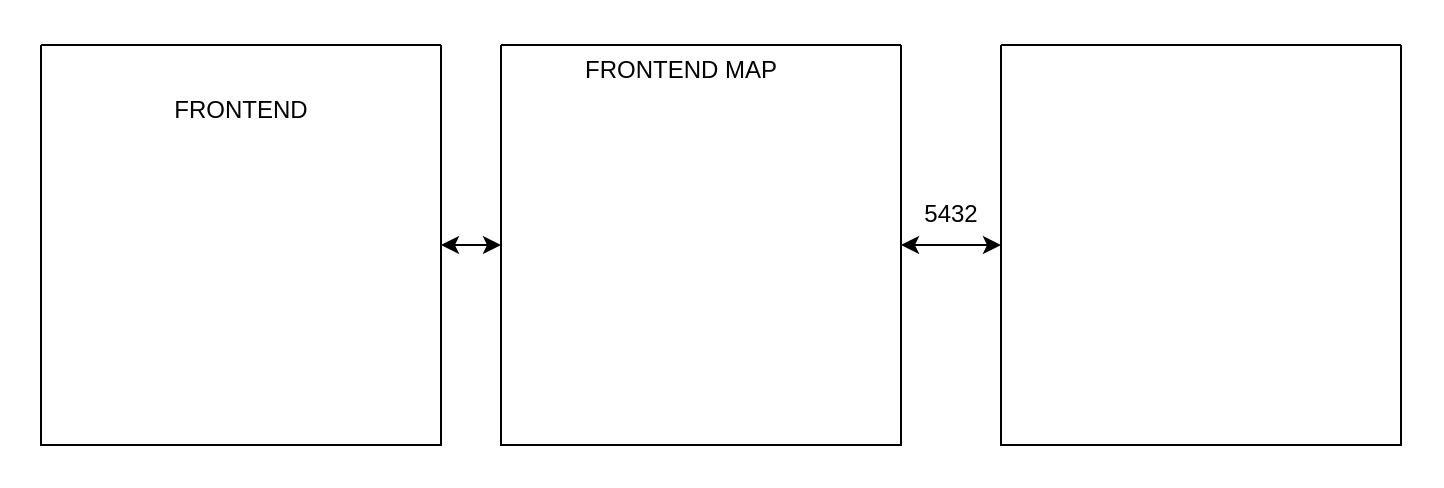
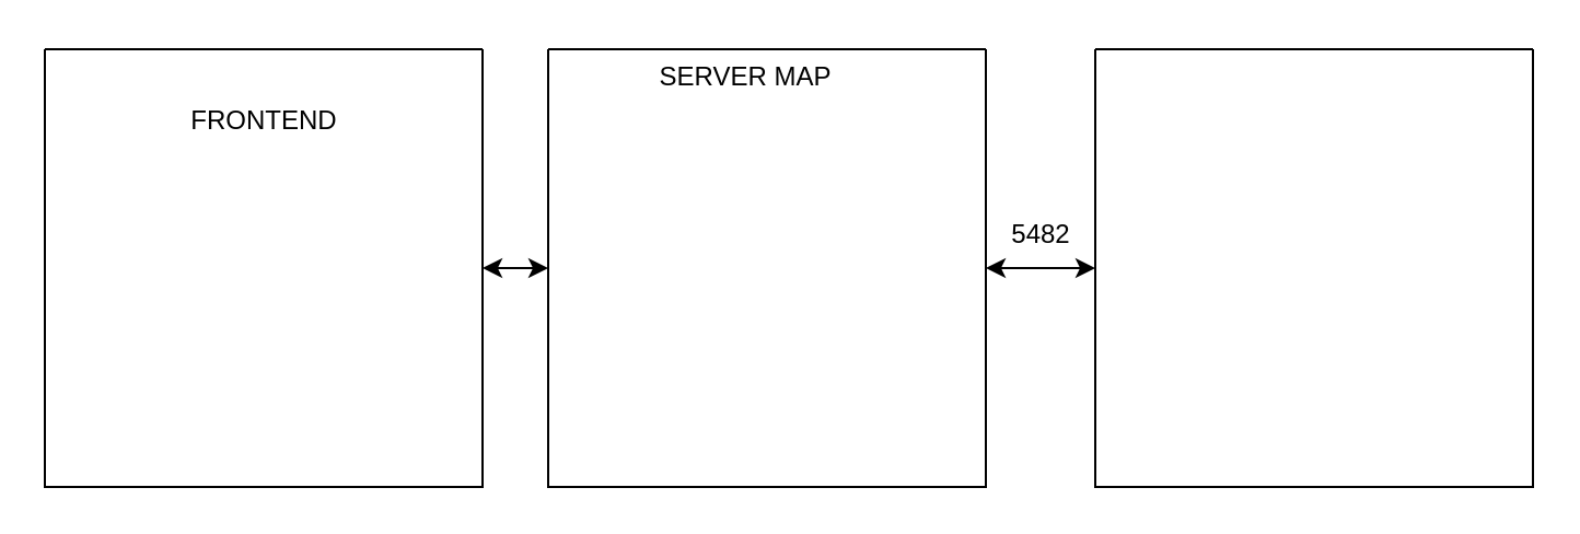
  <mxCell id="0" />
  <mxCell id="1" parent="0" />
  <mxCell id="2" value="" style="swimlane;startSize=0;" vertex="1" parent="1"><mxGeometry x="20" y="22" width="200" height="200" as="geometry" /></mxCell>
  <mxCell id="3" value="FRONTEND" style="text;html=1;align=center;verticalAlign=middle;resizable=0;points=[];autosize=1;strokeColor=none;fillColor=none;" vertex="1" parent="2"><mxGeometry x="55" y="18" width="90" height="30" as="geometry" /></mxCell>
  <mxCell id="4" value="" style="swimlane;startSize=0;" vertex="1" parent="1"><mxGeometry x="250" y="22" width="200" height="200" as="geometry" /></mxCell>
- <mxCell id="5" value="FRONTEND MAP" style="text;html=1;align=center;verticalAlign=middle;resizable=0;points=[];autosize=1;strokeColor=none;fillColor=none;" vertex="1" parent="1"><mxGeometry x="290" y="20" width="100" height="30" as="geometry" /></mxCell>
+ <mxCell id="5" value="SERVER MAP" style="text;html=1;align=center;verticalAlign=middle;resizable=0;points=[];autosize=1;strokeColor=none;fillColor=none;" vertex="1" parent="1"><mxGeometry x="290" y="20" width="100" height="30" as="geometry" /></mxCell>
  <mxCell id="6" value="" style="swimlane;startSize=0;" vertex="1" parent="1"><mxGeometry x="500" y="22" width="200" height="200" as="geometry" /></mxCell>
  <mxCell id="7" value="" style="endArrow=classic;startArrow=classic;html=1;rounded=0;entryX=0;entryY=0.5;entryDx=0;entryDy=0;" edge="1" parent="1" target="6"><mxGeometry width="50" height="50" relative="1" as="geometry"><mxPoint x="450" y="122" as="sourcePoint" /><mxPoint x="360" y="122" as="targetPoint" /><Array as="points" /></mxGeometry></mxCell>
- <mxCell id="8" value="5432" style="text;html=1;align=center;verticalAlign=middle;resizable=0;points=[];autosize=1;strokeColor=none;fillColor=none;" vertex="1" parent="1"><mxGeometry x="450" y="92" width="50" height="30" as="geometry" /></mxCell>
+ <mxCell id="8" value="5482" style="text;html=1;align=center;verticalAlign=middle;resizable=0;points=[];autosize=1;strokeColor=none;fillColor=none;" vertex="1" parent="1"><mxGeometry x="450" y="92" width="50" height="30" as="geometry" /></mxCell>
  <mxCell id="9" value="" style="endArrow=classic;startArrow=classic;html=1;rounded=0;exitX=1;exitY=0.5;exitDx=0;exitDy=0;" edge="1" parent="1" source="2"><mxGeometry width="50" height="50" relative="1" as="geometry"><mxPoint x="310" y="172" as="sourcePoint" /><mxPoint x="250" y="122" as="targetPoint" /></mxGeometry></mxCell>
